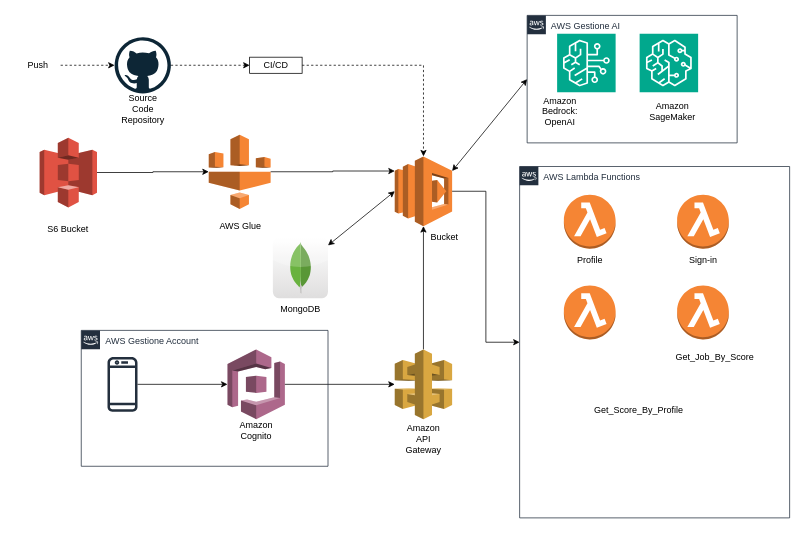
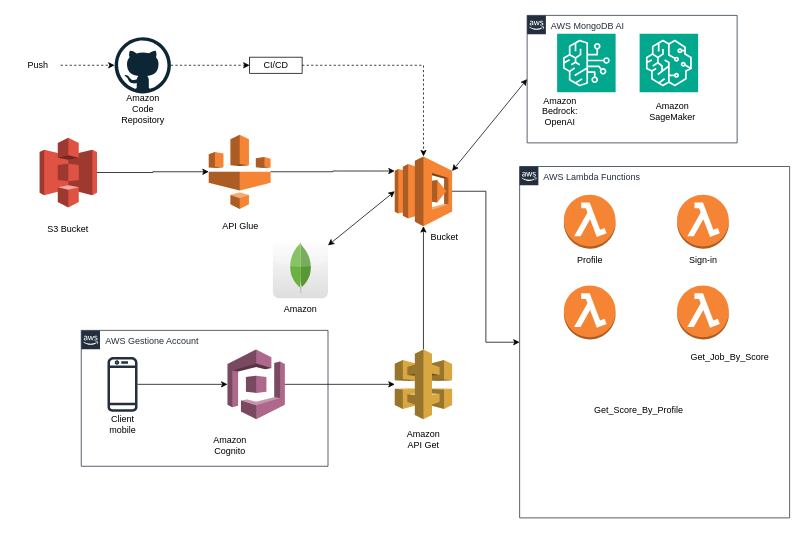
  <mxCell id="0" />
  <mxCell id="1" parent="0" />
  <mxCell id="2" value="" style="outlineConnect=0;dashed=0;verticalLabelPosition=bottom;verticalAlign=top;align=center;html=1;shape=mxgraph.aws3.glue;fillColor=#F58534;gradientColor=none;" vertex="1" parent="1"><mxGeometry x="277.5" y="179" width="82.5" height="99" as="geometry" /></mxCell>
  <mxCell id="3" style="edgeStyle=orthogonalEdgeStyle;rounded=0;orthogonalLoop=1;jettySize=auto;html=1;" edge="1" parent="1" source="4" target="5"><mxGeometry relative="1" as="geometry" /></mxCell>
  <mxCell id="4" value="" style="outlineConnect=0;dashed=0;verticalLabelPosition=bottom;verticalAlign=top;align=center;html=1;shape=mxgraph.aws3.api_gateway;fillColor=#D9A741;gradientColor=none;" vertex="1" parent="1"><mxGeometry x="525.5" y="465.45" width="76.5" height="93" as="geometry" /></mxCell>
  <mxCell id="5" value="" style="outlineConnect=0;dashed=0;verticalLabelPosition=bottom;verticalAlign=top;align=center;html=1;shape=mxgraph.aws3.lambda;fillColor=#F58534;gradientColor=none;" vertex="1" parent="1"><mxGeometry x="525.5" y="208" width="76.5" height="93" as="geometry" /></mxCell>
  <mxCell id="6" value="" style="outlineConnect=0;dashed=0;verticalLabelPosition=bottom;verticalAlign=top;align=center;html=1;shape=mxgraph.aws3.s3;fillColor=#E05243;gradientColor=none;" vertex="1" parent="1"><mxGeometry x="52" y="183" width="76.5" height="93" as="geometry" /></mxCell>
  <mxCell id="7" value="" style="outlineConnect=0;dashed=0;verticalLabelPosition=bottom;verticalAlign=top;align=center;html=1;shape=mxgraph.aws3.cognito;fillColor=#AD688B;gradientColor=none;" vertex="1" parent="1"><mxGeometry x="302.5" y="465.45" width="76.5" height="93" as="geometry" /></mxCell>
  <mxCell id="8" value="" style="sketch=0;outlineConnect=0;fontColor=#232F3E;gradientColor=none;fillColor=#232F3D;strokeColor=none;dashed=0;verticalLabelPosition=bottom;verticalAlign=top;align=center;html=1;fontSize=12;fontStyle=0;aspect=fixed;pointerEvents=1;shape=mxgraph.aws4.mobile_client;" vertex="1" parent="1"><mxGeometry x="142.5" y="473.9" width="40" height="76.1" as="geometry" /></mxCell>
- <mxCell id="10" value="Amazon Cognito" style="text;html=1;align=center;verticalAlign=middle;whiteSpace=wrap;rounded=0;" vertex="1" parent="1"><mxGeometry x="310.75" y="558.45" width="60" height="30" as="geometry" /></mxCell>
- <mxCell id="11" value="Amazon API Gateway" style="text;html=1;align=center;verticalAlign=middle;whiteSpace=wrap;rounded=0;" vertex="1" parent="1"><mxGeometry x="533.75" y="570" width="60" height="30" as="geometry" /></mxCell>
+ <mxCell id="9" value="Client mobile" style="text;html=1;align=center;verticalAlign=middle;whiteSpace=wrap;rounded=0;" vertex="1" parent="1"><mxGeometry x="132.5" y="550" width="60" height="30" as="geometry" /></mxCell>
+ <mxCell id="10" value="Amazon Cognito" style="text;html=1;align=center;verticalAlign=middle;whiteSpace=wrap;rounded=0;" vertex="1" parent="1"><mxGeometry x="275.75" y="578.45" width="60" height="30" as="geometry" /></mxCell>
+ <mxCell id="11" value="Amazon API Get" style="text;html=1;align=center;verticalAlign=middle;whiteSpace=wrap;rounded=0;" vertex="1" parent="1"><mxGeometry x="533.75" y="570" width="60" height="30" as="geometry" /></mxCell>
  <mxCell id="12" value="" style="dashed=0;outlineConnect=0;html=1;align=center;labelPosition=center;verticalLabelPosition=bottom;verticalAlign=top;shape=mxgraph.webicons.mongodb;gradientColor=#DFDEDE" vertex="1" parent="1"><mxGeometry x="363" y="316" width="73.5" height="81" as="geometry" /></mxCell>
- <mxCell id="13" value="MongoDB" style="text;html=1;align=center;verticalAlign=middle;whiteSpace=wrap;rounded=0;" vertex="1" parent="1"><mxGeometry x="369.75" y="397" width="60" height="30" as="geometry" /></mxCell>
- <mxCell id="14" value="S6 Bucket" style="text;html=1;align=center;verticalAlign=middle;whiteSpace=wrap;rounded=0;" vertex="1" parent="1"><mxGeometry x="60.25" y="290" width="60" height="30" as="geometry" /></mxCell>
- <mxCell id="15" value="AWS Glue" style="text;html=1;align=center;verticalAlign=middle;whiteSpace=wrap;rounded=0;" vertex="1" parent="1"><mxGeometry x="290" y="286" width="60" height="30" as="geometry" /></mxCell>
+ <mxCell id="13" value="Amazon" style="text;html=1;align=center;verticalAlign=middle;whiteSpace=wrap;rounded=0;" vertex="1" parent="1"><mxGeometry x="369.75" y="397" width="60" height="30" as="geometry" /></mxCell>
+ <mxCell id="14" value="S3 Bucket" style="text;html=1;align=center;verticalAlign=middle;whiteSpace=wrap;rounded=0;" vertex="1" parent="1"><mxGeometry x="60.25" y="290" width="60" height="30" as="geometry" /></mxCell>
+ <mxCell id="15" value="API Glue" style="text;html=1;align=center;verticalAlign=middle;whiteSpace=wrap;rounded=0;" vertex="1" parent="1"><mxGeometry x="290" y="286" width="60" height="30" as="geometry" /></mxCell>
  <mxCell id="16" value="" style="endArrow=classic;html=1;rounded=0;entryX=0;entryY=0.5;entryDx=0;entryDy=0;entryPerimeter=0;" edge="1" parent="1" source="8" target="7"><mxGeometry width="50" height="50" relative="1" as="geometry"><mxPoint x="376" y="563.9" as="sourcePoint" /><mxPoint x="426" y="513.9" as="targetPoint" /><Array as="points" /></mxGeometry></mxCell>
  <mxCell id="17" value="" style="endArrow=classic;html=1;rounded=0;exitX=1;exitY=0.5;exitDx=0;exitDy=0;exitPerimeter=0;" edge="1" parent="1" source="7" target="4"><mxGeometry width="50" height="50" relative="1" as="geometry"><mxPoint x="379" y="511.36" as="sourcePoint" /><mxPoint x="508" y="512" as="targetPoint" /><Array as="points" /></mxGeometry></mxCell>
  <mxCell id="18" style="edgeStyle=orthogonalEdgeStyle;rounded=0;orthogonalLoop=1;jettySize=auto;html=1;exitX=1;exitY=0.5;exitDx=0;exitDy=0;dashed=1;" edge="1" parent="1" source="30" target="5"><mxGeometry relative="1" as="geometry"><mxPoint x="319.25" y="86.556" as="sourcePoint" /></mxGeometry></mxCell>
  <mxCell id="19" value="" style="endArrow=classic;html=1;rounded=0;dashed=1;entryX=0;entryY=0.5;entryDx=0;entryDy=0;" edge="1" parent="1" source="28" target="30"><mxGeometry width="50" height="50" relative="1" as="geometry"><mxPoint x="208.25" y="85.94" as="sourcePoint" /><mxPoint x="263" y="86" as="targetPoint" /><Array as="points" /></mxGeometry></mxCell>
  <mxCell id="20" style="edgeStyle=orthogonalEdgeStyle;rounded=0;orthogonalLoop=1;jettySize=auto;html=1;entryX=0;entryY=0.5;entryDx=0;entryDy=0;entryPerimeter=0;" edge="1" parent="1" source="6" target="2"><mxGeometry relative="1" as="geometry" /></mxCell>
  <mxCell id="21" value="Bucket" style="text;html=1;align=center;verticalAlign=middle;whiteSpace=wrap;rounded=0;" vertex="1" parent="1"><mxGeometry x="562" y="301" width="60" height="30" as="geometry" /></mxCell>
  <mxCell id="22" value="" style="endArrow=classic;startArrow=classic;html=1;rounded=0;entryX=0;entryY=0.5;entryDx=0;entryDy=0;entryPerimeter=0;" edge="1" parent="1" source="12" target="5"><mxGeometry width="50" height="50" relative="1" as="geometry"><mxPoint x="410" y="370" as="sourcePoint" /><mxPoint x="460" y="320" as="targetPoint" /></mxGeometry></mxCell>
  <mxCell id="23" value="Push" style="text;html=1;align=center;verticalAlign=middle;whiteSpace=wrap;rounded=0;" vertex="1" parent="1"><mxGeometry x="20" y="71.5" width="60" height="30" as="geometry" /></mxCell>
  <mxCell id="24" style="edgeStyle=orthogonalEdgeStyle;rounded=0;orthogonalLoop=1;jettySize=auto;html=1;exitX=1;exitY=0.5;exitDx=0;exitDy=0;textShadow=0;strokeColor=default;dashed=1;" edge="1" parent="1" source="23" target="28"><mxGeometry relative="1" as="geometry"><mxPoint x="120.75" y="86.5" as="targetPoint" /></mxGeometry></mxCell>
  <mxCell id="25" style="edgeStyle=orthogonalEdgeStyle;rounded=0;orthogonalLoop=1;jettySize=auto;html=1;exitX=1;exitY=0.5;exitDx=0;exitDy=0;exitPerimeter=0;" edge="1" parent="1" source="5" target="32"><mxGeometry relative="1" as="geometry" /></mxCell>
  <mxCell id="26" value="" style="endArrow=classic;startArrow=classic;html=1;rounded=0;entryX=0;entryY=0.5;entryDx=0;entryDy=0;exitX=1;exitY=0.21;exitDx=0;exitDy=0;exitPerimeter=0;" edge="1" parent="1" source="5" target="41"><mxGeometry width="50" height="50" relative="1" as="geometry"><mxPoint x="572" y="210" as="sourcePoint" /><mxPoint x="702" y="213.75" as="targetPoint" /></mxGeometry></mxCell>
  <mxCell id="27" style="edgeStyle=orthogonalEdgeStyle;rounded=0;orthogonalLoop=1;jettySize=auto;html=1;entryX=0;entryY=0.21;entryDx=0;entryDy=0;entryPerimeter=0;" edge="1" parent="1" source="2" target="5"><mxGeometry relative="1" as="geometry" /></mxCell>
  <mxCell id="28" value="" style="dashed=0;outlineConnect=0;html=1;align=center;labelPosition=center;verticalLabelPosition=bottom;verticalAlign=top;shape=mxgraph.weblogos.github" vertex="1" parent="1"><mxGeometry x="152" y="49" width="75" height="75" as="geometry" /></mxCell>
- <mxCell id="29" value="Source Code Repository" style="text;html=1;align=center;verticalAlign=middle;whiteSpace=wrap;rounded=0;" vertex="1" parent="1"><mxGeometry x="159.5" y="130" width="60" height="30" as="geometry" /></mxCell>
+ <mxCell id="29" value="Amazon Code Repository" style="text;html=1;align=center;verticalAlign=middle;whiteSpace=wrap;rounded=0;" vertex="1" parent="1"><mxGeometry x="159.5" y="130" width="60" height="30" as="geometry" /></mxCell>
  <mxCell id="30" value="" style="rounded=0;whiteSpace=wrap;html=1;" vertex="1" parent="1"><mxGeometry x="332" y="75.75" width="70" height="21.5" as="geometry" /></mxCell>
  <mxCell id="31" value="CI/CD" style="text;html=1;align=center;verticalAlign=middle;whiteSpace=wrap;rounded=0;" vertex="1" parent="1"><mxGeometry x="346.5" y="79.75" width="41" height="13.5" as="geometry" /></mxCell>
  <mxCell id="32" value="AWS Lambda Functions" style="points=[[0,0],[0.25,0],[0.5,0],[0.75,0],[1,0],[1,0.25],[1,0.5],[1,0.75],[1,1],[0.75,1],[0.5,1],[0.25,1],[0,1],[0,0.75],[0,0.5],[0,0.25]];outlineConnect=0;gradientColor=none;html=1;whiteSpace=wrap;fontSize=12;fontStyle=0;shape=mxgraph.aws4.group;grIcon=mxgraph.aws4.group_aws_cloud_alt;strokeColor=#232F3E;fillColor=none;verticalAlign=top;align=left;spacingLeft=30;fontColor=#232F3E;dashed=0;labelBackgroundColor=#ffffff;container=1;pointerEvents=0;collapsible=0;recursiveResize=0;" vertex="1" parent="1"><mxGeometry x="692" y="221.5" width="360" height="468.5" as="geometry" /></mxCell>
  <mxCell id="33" value="" style="outlineConnect=0;dashed=0;verticalLabelPosition=bottom;verticalAlign=top;align=center;html=1;shape=mxgraph.aws3.lambda_function;fillColor=#F58534;gradientColor=none;" vertex="1" parent="32"><mxGeometry x="59" y="37.5" width="69" height="72" as="geometry" /></mxCell>
  <mxCell id="34" value="" style="outlineConnect=0;dashed=0;verticalLabelPosition=bottom;verticalAlign=top;align=center;html=1;shape=mxgraph.aws3.lambda_function;fillColor=#F58534;gradientColor=none;" vertex="1" parent="32"><mxGeometry x="210" y="37.5" width="69" height="72" as="geometry" /></mxCell>
  <mxCell id="35" value="" style="outlineConnect=0;dashed=0;verticalLabelPosition=bottom;verticalAlign=top;align=center;html=1;shape=mxgraph.aws3.lambda_function;fillColor=#F58534;gradientColor=none;" vertex="1" parent="32"><mxGeometry x="59" y="158.5" width="69" height="72" as="geometry" /></mxCell>
  <mxCell id="36" value="" style="outlineConnect=0;dashed=0;verticalLabelPosition=bottom;verticalAlign=top;align=center;html=1;shape=mxgraph.aws3.lambda_function;fillColor=#F58534;gradientColor=none;" vertex="1" parent="32"><mxGeometry x="210" y="158.5" width="69" height="72" as="geometry" /></mxCell>
  <mxCell id="37" value="Profile" style="text;html=1;align=center;verticalAlign=middle;whiteSpace=wrap;rounded=0;" vertex="1" parent="32"><mxGeometry x="63.5" y="109.5" width="60" height="30" as="geometry" /></mxCell>
  <mxCell id="38" value="Get_Score_By_Profile" style="text;html=1;align=center;verticalAlign=middle;whiteSpace=wrap;rounded=0;" vertex="1" parent="32"><mxGeometry x="93.5" y="310.75" width="130" height="27" as="geometry" /></mxCell>
- <mxCell id="39" value="Get_Job_By_Score" style="text;html=1;align=center;verticalAlign=middle;whiteSpace=wrap;rounded=0;" vertex="1" parent="32"><mxGeometry x="190" y="238.5" width="141" height="31.5" as="geometry" /></mxCell>
+ <mxCell id="39" value="Get_Job_By_Score" style="text;html=1;align=center;verticalAlign=middle;whiteSpace=wrap;rounded=0;" vertex="1" parent="32"><mxGeometry x="210" y="238.5" width="141" height="31.5" as="geometry" /></mxCell>
  <mxCell id="40" value="Sign-in" style="text;html=1;align=center;verticalAlign=middle;whiteSpace=wrap;rounded=0;" vertex="1" parent="32"><mxGeometry x="214.5" y="109.5" width="60" height="30" as="geometry" /></mxCell>
- <mxCell id="41" value="AWS Gestione AI" style="points=[[0,0],[0.25,0],[0.5,0],[0.75,0],[1,0],[1,0.25],[1,0.5],[1,0.75],[1,1],[0.75,1],[0.5,1],[0.25,1],[0,1],[0,0.75],[0,0.5],[0,0.25]];outlineConnect=0;gradientColor=none;html=1;whiteSpace=wrap;fontSize=12;fontStyle=0;shape=mxgraph.aws4.group;grIcon=mxgraph.aws4.group_aws_cloud_alt;strokeColor=#232F3E;fillColor=none;verticalAlign=top;align=left;spacingLeft=30;fontColor=#232F3E;dashed=0;labelBackgroundColor=#ffffff;container=1;pointerEvents=0;collapsible=0;recursiveResize=0;" vertex="1" parent="1"><mxGeometry x="702" y="20" width="280" height="170" as="geometry" /></mxCell>
+ <mxCell id="41" value="AWS MongoDB AI" style="points=[[0,0],[0.25,0],[0.5,0],[0.75,0],[1,0],[1,0.25],[1,0.5],[1,0.75],[1,1],[0.75,1],[0.5,1],[0.25,1],[0,1],[0,0.75],[0,0.5],[0,0.25]];outlineConnect=0;gradientColor=none;html=1;whiteSpace=wrap;fontSize=12;fontStyle=0;shape=mxgraph.aws4.group;grIcon=mxgraph.aws4.group_aws_cloud_alt;strokeColor=#232F3E;fillColor=none;verticalAlign=top;align=left;spacingLeft=30;fontColor=#232F3E;dashed=0;labelBackgroundColor=#ffffff;container=1;pointerEvents=0;collapsible=0;recursiveResize=0;" vertex="1" parent="1"><mxGeometry x="702" y="20" width="280" height="170" as="geometry" /></mxCell>
  <mxCell id="42" value="" style="sketch=0;points=[[0,0,0],[0.25,0,0],[0.5,0,0],[0.75,0,0],[1,0,0],[0,1,0],[0.25,1,0],[0.5,1,0],[0.75,1,0],[1,1,0],[0,0.25,0],[0,0.5,0],[0,0.75,0],[1,0.25,0],[1,0.5,0],[1,0.75,0]];outlineConnect=0;fontColor=#232F3E;fillColor=#01A88D;strokeColor=#ffffff;dashed=0;verticalLabelPosition=bottom;verticalAlign=top;align=center;html=1;fontSize=12;fontStyle=0;aspect=fixed;shape=mxgraph.aws4.resourceIcon;resIcon=mxgraph.aws4.bedrock;" vertex="1" parent="41"><mxGeometry x="40" y="24.5" width="78" height="78" as="geometry" /></mxCell>
  <mxCell id="43" value="Amazon Bedrock:&lt;div&gt;OpenAI&lt;br&gt;&lt;div&gt;&lt;br&gt;&lt;/div&gt;&lt;/div&gt;" style="text;html=1;align=center;verticalAlign=middle;whiteSpace=wrap;rounded=0;" vertex="1" parent="41"><mxGeometry x="14" y="120" width="60" height="30" as="geometry" /></mxCell>
  <mxCell id="44" value="" style="sketch=0;points=[[0,0,0],[0.25,0,0],[0.5,0,0],[0.75,0,0],[1,0,0],[0,1,0],[0.25,1,0],[0.5,1,0],[0.75,1,0],[1,1,0],[0,0.25,0],[0,0.5,0],[0,0.75,0],[1,0.25,0],[1,0.5,0],[1,0.75,0]];outlineConnect=0;fontColor=#232F3E;fillColor=#01A88D;strokeColor=#ffffff;dashed=0;verticalLabelPosition=bottom;verticalAlign=top;align=center;html=1;fontSize=12;fontStyle=0;aspect=fixed;shape=mxgraph.aws4.resourceIcon;resIcon=mxgraph.aws4.sagemaker;" vertex="1" parent="41"><mxGeometry x="150" y="24.5" width="78" height="78" as="geometry" /></mxCell>
  <mxCell id="45" value="Amazon SageMaker" style="text;html=1;align=center;verticalAlign=middle;whiteSpace=wrap;rounded=0;" vertex="1" parent="41"><mxGeometry x="164" y="112.5" width="60" height="30" as="geometry" /></mxCell>
  <mxCell id="46" value="AWS Gestione Account" style="points=[[0,0],[0.25,0],[0.5,0],[0.75,0],[1,0],[1,0.25],[1,0.5],[1,0.75],[1,1],[0.75,1],[0.5,1],[0.25,1],[0,1],[0,0.75],[0,0.5],[0,0.25]];outlineConnect=0;gradientColor=none;html=1;whiteSpace=wrap;fontSize=12;fontStyle=0;shape=mxgraph.aws4.group;grIcon=mxgraph.aws4.group_aws_cloud_alt;strokeColor=#232F3E;fillColor=none;verticalAlign=top;align=left;spacingLeft=30;fontColor=#232F3E;dashed=0;labelBackgroundColor=#ffffff;container=1;pointerEvents=0;collapsible=0;recursiveResize=0;" vertex="1" parent="1"><mxGeometry x="107.5" y="440" width="329" height="181.2" as="geometry" /></mxCell>
